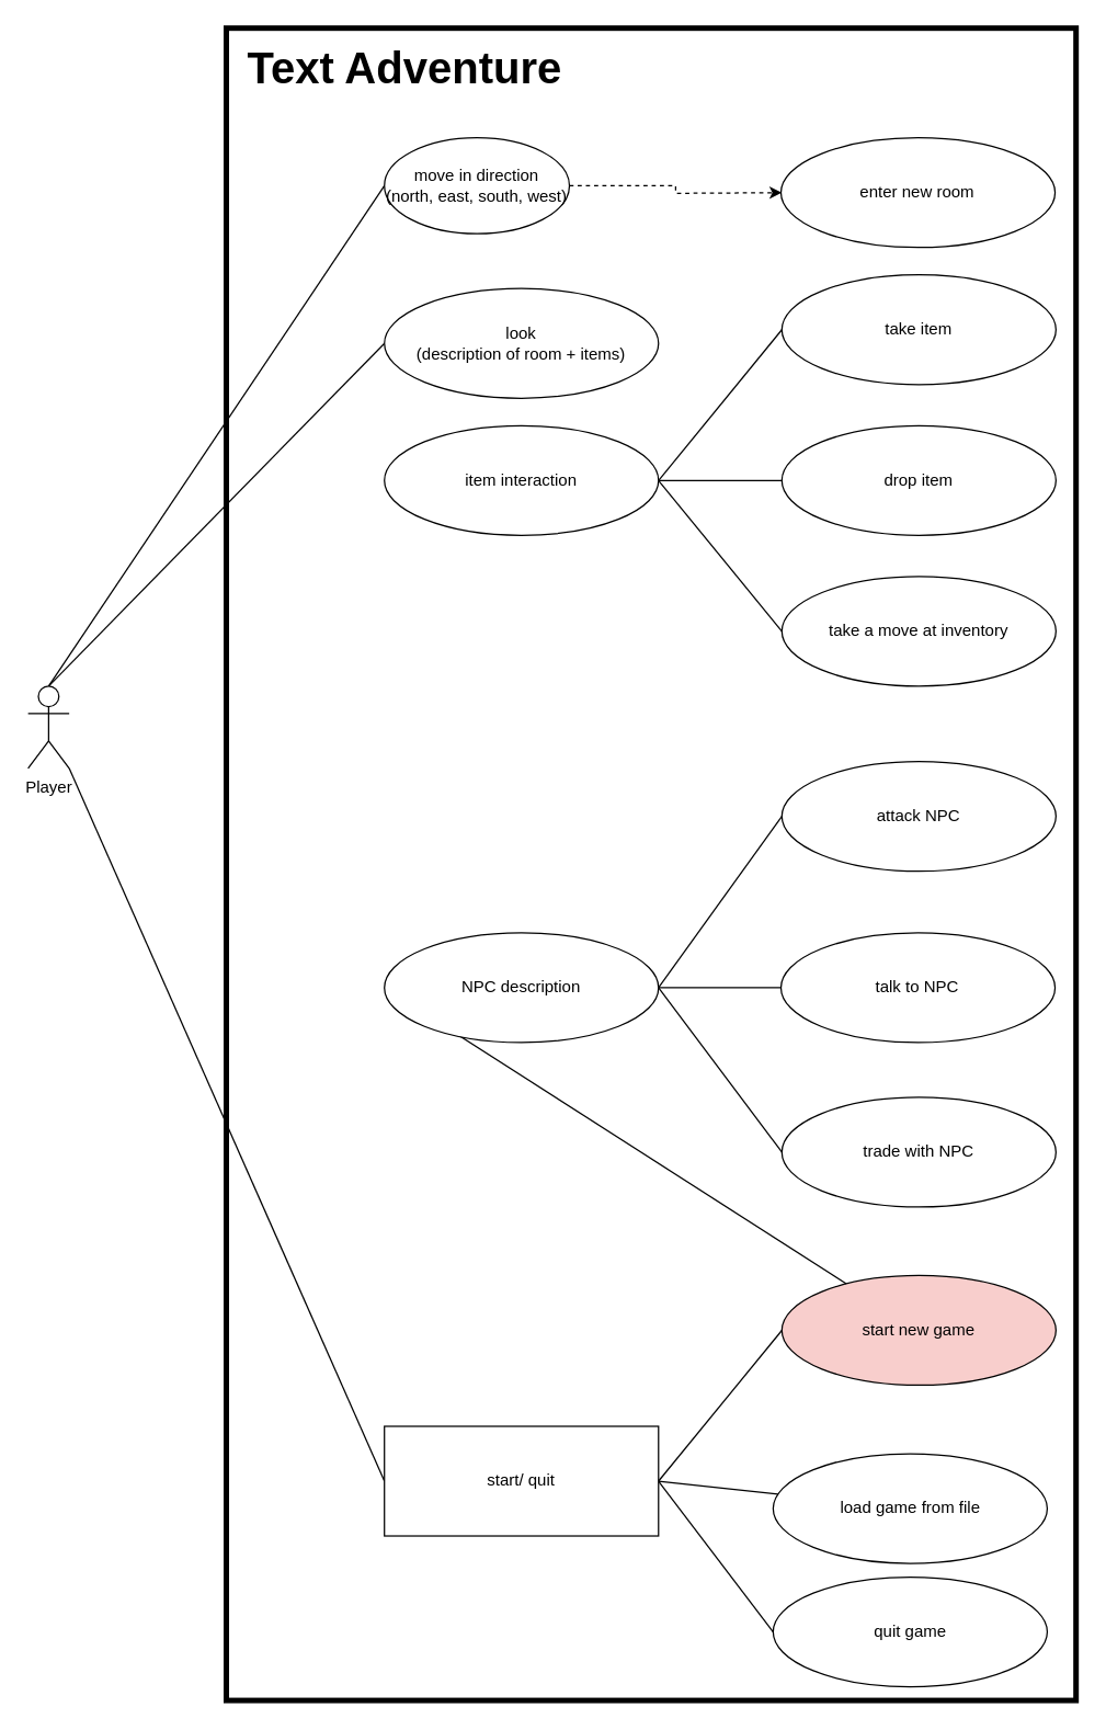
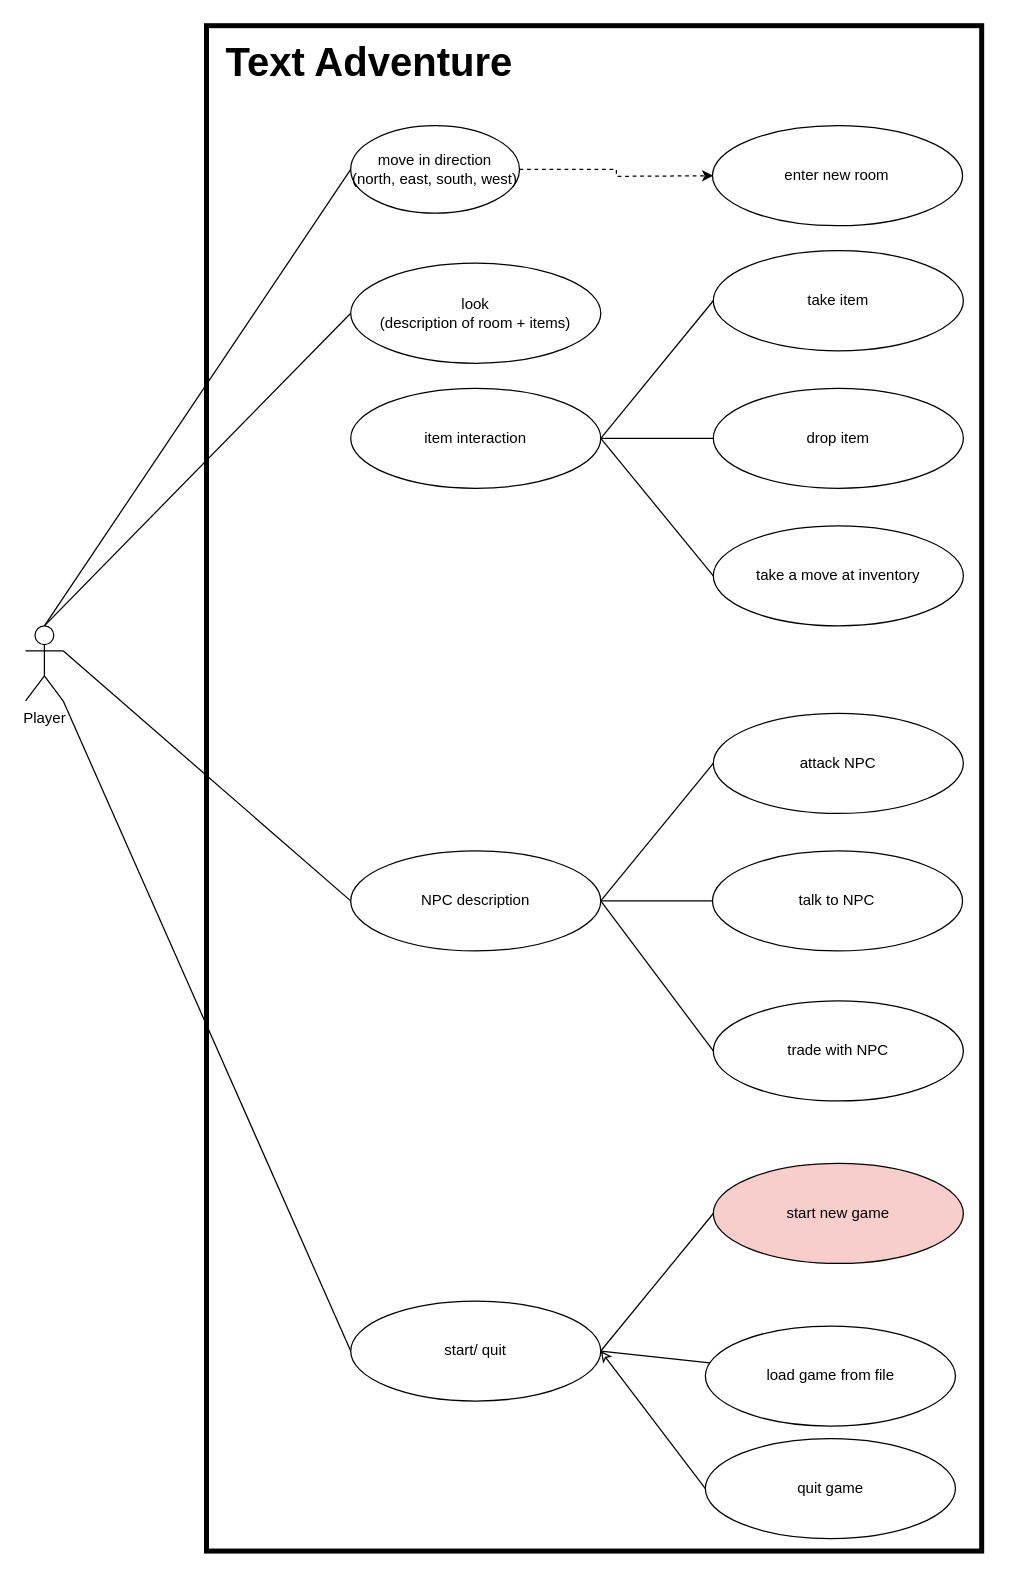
  <mxCell id="0" />
  <mxCell id="1" parent="0" />
  <mxCell id="2" value="" style="rounded=0;whiteSpace=wrap;html=1;strokeWidth=4;" parent="1" vertex="1"><mxGeometry x="164.65" y="20" width="620" height="1220" as="geometry" /></mxCell>
  <mxCell id="3" style="edgeStyle=none;rounded=0;orthogonalLoop=1;jettySize=auto;html=1;entryX=0;entryY=0.5;entryDx=0;entryDy=0;endArrow=none;endFill=0;exitX=0.5;exitY=0;exitDx=0;exitDy=0;exitPerimeter=0;" parent="1" source="4" target="6" edge="1"><mxGeometry relative="1" as="geometry"><mxPoint x="540" y="180" as="sourcePoint" /></mxGeometry></mxCell>
  <mxCell id="4" value="Player" style="shape=umlActor;verticalLabelPosition=bottom;labelBackgroundColor=#ffffff;verticalAlign=top;html=1;outlineConnect=0;fontStyle=0" parent="1" vertex="1"><mxGeometry x="20" y="500" width="30" height="60" as="geometry" /></mxCell>
  <mxCell id="5" style="edgeStyle=orthogonalEdgeStyle;rounded=0;orthogonalLoop=1;jettySize=auto;html=1;dashed=1;" parent="1" source="6" edge="1"><mxGeometry relative="1" as="geometry"><mxPoint x="570" y="140" as="targetPoint" /></mxGeometry></mxCell>
  <mxCell id="6" value="move in direction&lt;br&gt;(north, east, south, west)" style="ellipse;whiteSpace=wrap;html=1;" parent="1" vertex="1"><mxGeometry x="280" y="100" width="135" height="70" as="geometry" /></mxCell>
  <mxCell id="7" style="edgeStyle=none;rounded=0;orthogonalLoop=1;jettySize=auto;html=1;endArrow=none;endFill=0;entryX=0.5;entryY=0;entryDx=0;entryDy=0;entryPerimeter=0;exitX=0;exitY=0.5;exitDx=0;exitDy=0;" parent="1" source="8" target="4" edge="1"><mxGeometry relative="1" as="geometry"><mxPoint x="90" y="500" as="targetPoint" /></mxGeometry></mxCell>
  <mxCell id="8" value="look&lt;br&gt;(description of room + items)" style="ellipse;whiteSpace=wrap;html=1;" parent="1" vertex="1"><mxGeometry x="280" y="210" width="200" height="80" as="geometry" /></mxCell>
  <mxCell id="9" value="take item" style="ellipse;whiteSpace=wrap;html=1;" parent="1" vertex="1"><mxGeometry x="570" y="200" width="200" height="80" as="geometry" /></mxCell>
  <mxCell id="10" value="drop item" style="ellipse;whiteSpace=wrap;html=1;" parent="1" vertex="1"><mxGeometry x="570" y="310" width="200" height="80" as="geometry" /></mxCell>
  <mxCell id="11" style="edgeStyle=none;rounded=0;orthogonalLoop=1;jettySize=auto;html=1;entryX=1;entryY=0.5;entryDx=0;entryDy=0;endArrow=none;endFill=0;exitX=0;exitY=0.5;exitDx=0;exitDy=0;" parent="1" source="12" target="21" edge="1"><mxGeometry relative="1" as="geometry" /></mxCell>
  <mxCell id="12" value="take a move at inventory" style="ellipse;whiteSpace=wrap;html=1;" parent="1" vertex="1"><mxGeometry x="570" y="420" width="200" height="80" as="geometry" /></mxCell>
  <mxCell id="13" value="start new game" style="ellipse;whiteSpace=wrap;html=1;fillColor=#f8cecc;" parent="1" vertex="1"><mxGeometry x="570" y="930" width="200" height="80" as="geometry" /></mxCell>
  <mxCell id="14" value="talk to NPC" style="ellipse;whiteSpace=wrap;html=1;" parent="1" vertex="1"><mxGeometry x="569.35" y="680" width="200" height="80" as="geometry" /></mxCell>
  <mxCell id="15" style="edgeStyle=none;rounded=0;orthogonalLoop=1;jettySize=auto;html=1;endArrow=none;endFill=0;exitX=0;exitY=0.5;exitDx=0;exitDy=0;entryX=1;entryY=0.5;entryDx=0;entryDy=0;" parent="1" source="16" target="24" edge="1"><mxGeometry relative="1" as="geometry"><mxPoint x="480" y="760" as="targetPoint" /></mxGeometry></mxCell>
- <mxCell id="16" value="attack NPC" style="ellipse;whiteSpace=wrap;html=1;" parent="1" vertex="1"><mxGeometry x="570" y="555" width="200" height="80" as="geometry" /></mxCell>
+ <mxCell id="16" value="attack NPC" style="ellipse;whiteSpace=wrap;html=1;" parent="1" vertex="1"><mxGeometry x="570" y="570" width="200" height="80" as="geometry" /></mxCell>
  <mxCell id="17" style="edgeStyle=none;rounded=0;orthogonalLoop=1;jettySize=auto;html=1;endArrow=none;endFill=0;entryX=1;entryY=0.5;entryDx=0;entryDy=0;exitX=0;exitY=0.5;exitDx=0;exitDy=0;" parent="1" source="18" target="24" edge="1"><mxGeometry relative="1" as="geometry"><mxPoint x="490" y="870" as="targetPoint" /></mxGeometry></mxCell>
  <mxCell id="18" value="trade with NPC" style="ellipse;whiteSpace=wrap;html=1;" parent="1" vertex="1"><mxGeometry x="570" y="800" width="200" height="80" as="geometry" /></mxCell>
  <mxCell id="19" style="rounded=0;orthogonalLoop=1;jettySize=auto;html=1;exitX=1;exitY=0.5;exitDx=0;exitDy=0;entryX=0;entryY=0.5;entryDx=0;entryDy=0;endArrow=none;endFill=0;" parent="1" source="21" target="9" edge="1"><mxGeometry relative="1" as="geometry" /></mxCell>
  <mxCell id="20" style="edgeStyle=none;rounded=0;orthogonalLoop=1;jettySize=auto;html=1;entryX=0;entryY=0.5;entryDx=0;entryDy=0;endArrow=none;endFill=0;exitX=1;exitY=0.5;exitDx=0;exitDy=0;" parent="1" source="21" target="10" edge="1"><mxGeometry relative="1" as="geometry" /></mxCell>
  <mxCell id="21" value="item interaction" style="ellipse;whiteSpace=wrap;html=1;" parent="1" vertex="1"><mxGeometry x="280" y="310" width="200" height="80" as="geometry" /></mxCell>
  <mxCell id="22" style="edgeStyle=none;rounded=0;orthogonalLoop=1;jettySize=auto;html=1;entryX=0;entryY=0.5;entryDx=0;entryDy=0;endArrow=none;endFill=0;exitX=1;exitY=0.5;exitDx=0;exitDy=0;" parent="1" source="24" target="14" edge="1"><mxGeometry relative="1" as="geometry" /></mxCell>
- <mxCell id="23" style="edgeStyle=none;rounded=0;orthogonalLoop=1;jettySize=auto;html=1;endArrow=none;endFill=0;exitX=0;exitY=0.5;exitDx=0;exitDy=0;" parent="1" source="24" target="13" edge="1"><mxGeometry relative="1" as="geometry"><mxPoint x="10" y="460" as="targetPoint" /></mxGeometry></mxCell>
+ <mxCell id="23" style="edgeStyle=none;rounded=0;orthogonalLoop=1;jettySize=auto;html=1;endArrow=none;endFill=0;entryX=1;entryY=0.333;entryDx=0;entryDy=0;entryPerimeter=0;exitX=0;exitY=0.5;exitDx=0;exitDy=0;" parent="1" source="24" target="4" edge="1"><mxGeometry relative="1" as="geometry"><mxPoint x="10" y="460" as="targetPoint" /></mxGeometry></mxCell>
  <mxCell id="24" value="NPC description" style="ellipse;whiteSpace=wrap;html=1;" parent="1" vertex="1"><mxGeometry x="280" y="680" width="200" height="80" as="geometry" /></mxCell>
  <mxCell id="25" value="enter new room" style="ellipse;whiteSpace=wrap;html=1;" parent="1" vertex="1"><mxGeometry x="569.35" y="100" width="200" height="80" as="geometry" /></mxCell>
  <mxCell id="26" value="Text Adventure" style="text;html=1;strokeColor=none;fillColor=none;align=center;verticalAlign=middle;whiteSpace=wrap;rounded=0;fontSize=32;fontStyle=1" parent="1" vertex="1"><mxGeometry x="174.65" y="40" width="240" height="20" as="geometry" /></mxCell>
  <mxCell id="27" style="edgeStyle=none;rounded=0;orthogonalLoop=1;jettySize=auto;html=1;endArrow=none;endFill=0;entryX=1;entryY=0.5;entryDx=0;entryDy=0;" parent="1" source="28" edge="1" target="33"><mxGeometry relative="1" as="geometry"><mxPoint x="484.65" y="1080" as="targetPoint" /></mxGeometry></mxCell>
  <mxCell id="28" value="load game from file" style="ellipse;whiteSpace=wrap;html=1;" parent="1" vertex="1"><mxGeometry x="563.65" y="1060" width="200" height="80" as="geometry" /></mxCell>
- <mxCell id="29" style="edgeStyle=none;rounded=0;orthogonalLoop=1;jettySize=auto;html=1;entryX=1;entryY=0.5;entryDx=0;entryDy=0;endArrow=none;endFill=0;exitX=0;exitY=0.5;exitDx=0;exitDy=0;" parent="1" source="30" target="33" edge="1"><mxGeometry relative="1" as="geometry" /></mxCell>
+ <mxCell id="29" style="edgeStyle=none;rounded=0;orthogonalLoop=1;jettySize=auto;html=1;entryX=1;entryY=0.5;entryDx=0;entryDy=0;endArrow=classic;endFill=0;exitX=0;exitY=0.5;exitDx=0;exitDy=0;" parent="1" source="30" target="33" edge="1"><mxGeometry relative="1" as="geometry" /></mxCell>
  <mxCell id="30" value="quit game" style="ellipse;whiteSpace=wrap;html=1;" parent="1" vertex="1"><mxGeometry x="563.65" y="1150" width="200" height="80" as="geometry" /></mxCell>
  <mxCell id="31" style="rounded=0;orthogonalLoop=1;jettySize=auto;html=1;entryX=0;entryY=0.5;entryDx=0;entryDy=0;endArrow=none;endFill=0;exitX=1;exitY=0.5;exitDx=0;exitDy=0;" parent="1" target="13" edge="1" source="33"><mxGeometry relative="1" as="geometry"><mxPoint x="484.65" y="1080" as="sourcePoint" /></mxGeometry></mxCell>
  <mxCell id="32" style="edgeStyle=none;rounded=0;orthogonalLoop=1;jettySize=auto;html=1;entryX=1;entryY=1;entryDx=0;entryDy=0;entryPerimeter=0;endArrow=none;endFill=0;exitX=0;exitY=0.5;exitDx=0;exitDy=0;" parent="1" source="33" target="4" edge="1"><mxGeometry relative="1" as="geometry" /></mxCell>
- <mxCell id="33" value="start/ quit" style="whiteSpace=wrap;html=1;rounded=0;" parent="1" vertex="1"><mxGeometry x="280" y="1040" width="200" height="80" as="geometry" /></mxCell>
+ <mxCell id="33" value="start/ quit" style="ellipse;whiteSpace=wrap;html=1;" parent="1" vertex="1"><mxGeometry x="280" y="1040" width="200" height="80" as="geometry" /></mxCell>
